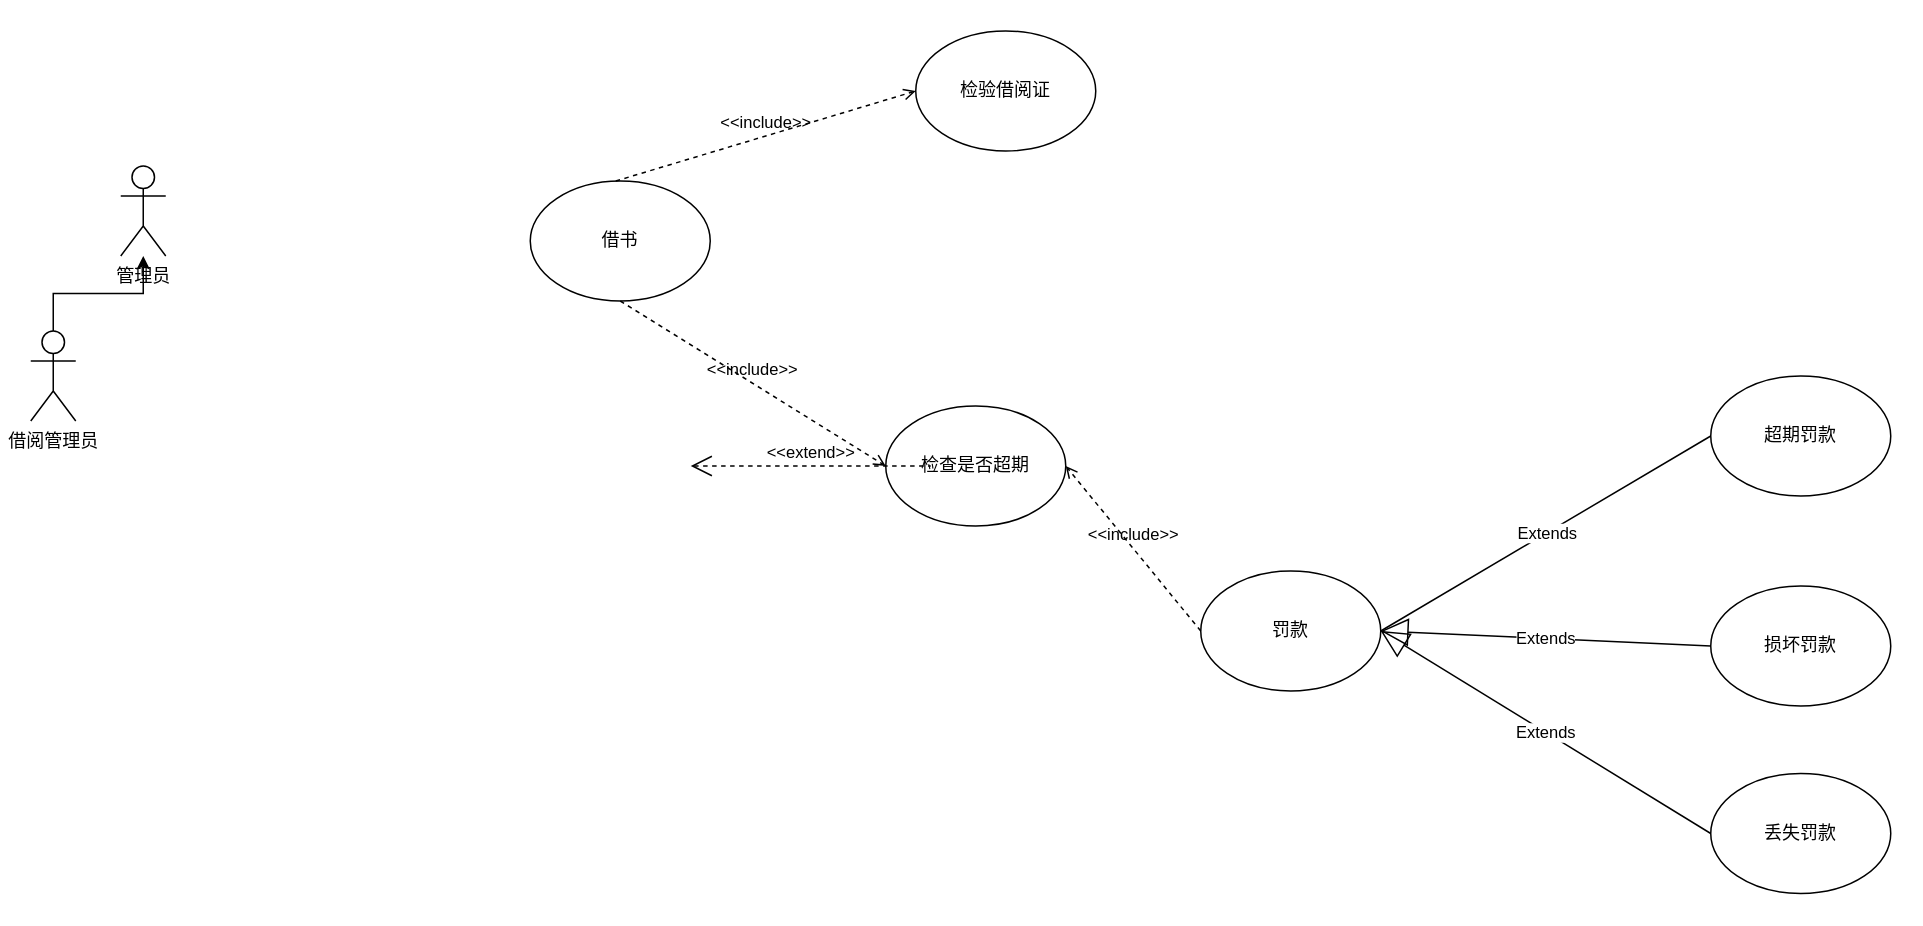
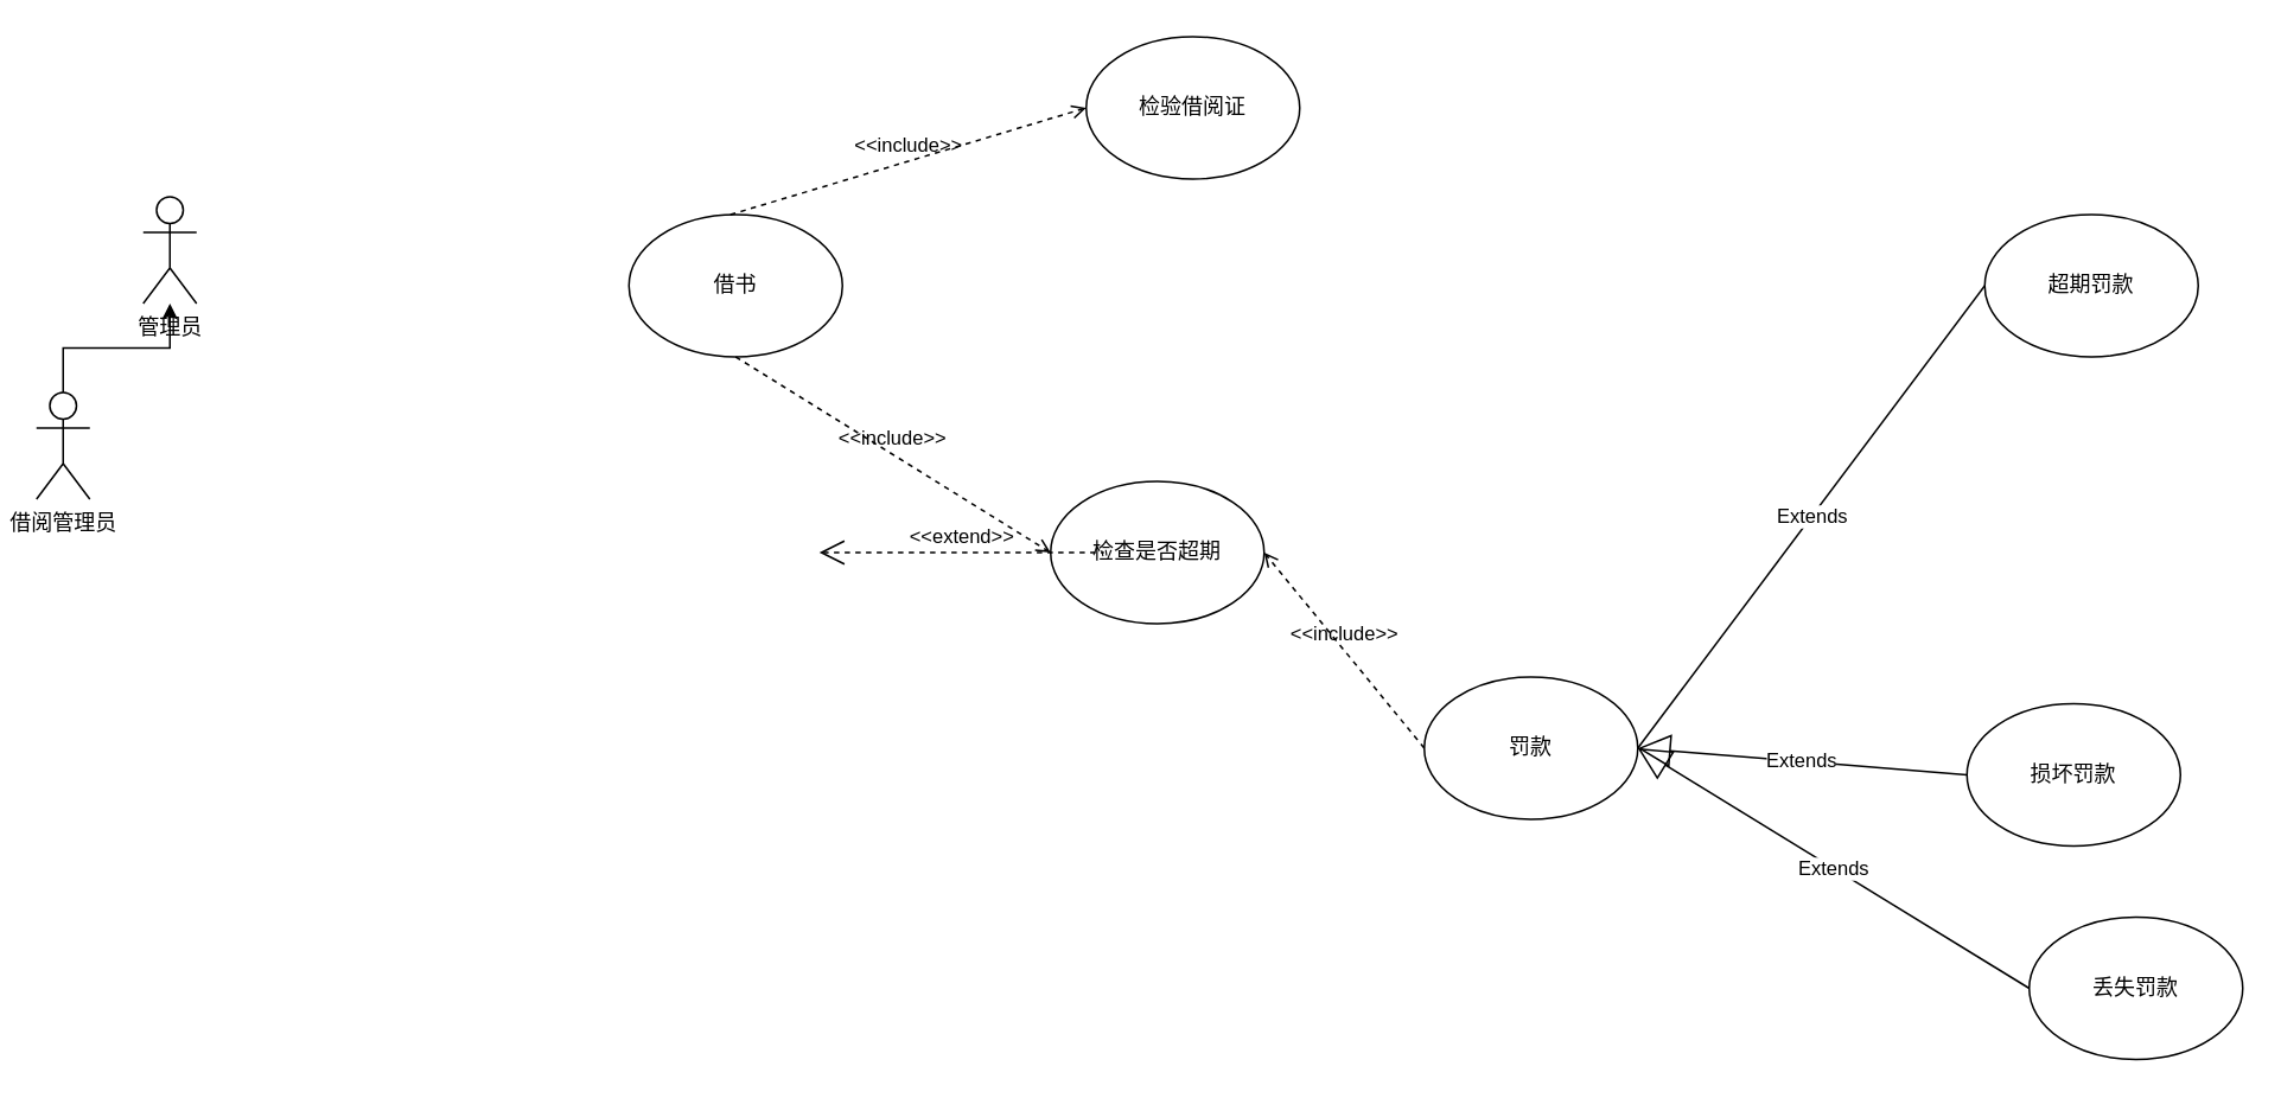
  <mxCell id="0" />
  <mxCell id="1" parent="0" />
  <mxCell id="2" value="管理员" style="shape=umlActor;verticalLabelPosition=bottom;verticalAlign=top;html=1;outlineConnect=0;" vertex="1" parent="1"><mxGeometry x="80" y="110" width="30" height="60" as="geometry" /></mxCell>
  <mxCell id="3" style="edgeStyle=orthogonalEdgeStyle;rounded=0;orthogonalLoop=1;jettySize=auto;html=1;exitX=0.5;exitY=0;exitDx=0;exitDy=0;exitPerimeter=0;" edge="1" parent="1" source="4" target="2"><mxGeometry relative="1" as="geometry" /></mxCell>
  <mxCell id="4" value="借阅管理员" style="shape=umlActor;verticalLabelPosition=bottom;verticalAlign=top;html=1;outlineConnect=0;" vertex="1" parent="1"><mxGeometry x="20" y="220" width="30" height="60" as="geometry" /></mxCell>
  <mxCell id="5" value="借书" style="ellipse;whiteSpace=wrap;html=1;" vertex="1" parent="1"><mxGeometry x="353" y="120" width="120" height="80" as="geometry" /></mxCell>
  <mxCell id="6" value="检查是否超期" style="ellipse;whiteSpace=wrap;html=1;" vertex="1" parent="1"><mxGeometry x="590" y="270" width="120" height="80" as="geometry" /></mxCell>
  <mxCell id="7" value="检验借阅证" style="ellipse;whiteSpace=wrap;html=1;" vertex="1" parent="1"><mxGeometry x="610" y="20" width="120" height="80" as="geometry" /></mxCell>
  <mxCell id="8" value="罚款" style="ellipse;whiteSpace=wrap;html=1;" vertex="1" parent="1"><mxGeometry x="800" y="380" width="120" height="80" as="geometry" /></mxCell>
- <mxCell id="9" value="超期罚款" style="ellipse;whiteSpace=wrap;html=1;" vertex="1" parent="1"><mxGeometry x="1140" y="250" width="120" height="80" as="geometry" /></mxCell>
- <mxCell id="10" value="损坏罚款" style="ellipse;whiteSpace=wrap;html=1;" vertex="1" parent="1"><mxGeometry x="1140" y="390" width="120" height="80" as="geometry" /></mxCell>
+ <mxCell id="9" value="超期罚款" style="ellipse;whiteSpace=wrap;html=1;" vertex="1" parent="1"><mxGeometry x="1115" y="120" width="120" height="80" as="geometry" /></mxCell>
+ <mxCell id="10" value="损坏罚款" style="ellipse;whiteSpace=wrap;html=1;" vertex="1" parent="1"><mxGeometry x="1105" y="395" width="120" height="80" as="geometry" /></mxCell>
  <mxCell id="11" value="丢失罚款" style="ellipse;whiteSpace=wrap;html=1;" vertex="1" parent="1"><mxGeometry x="1140" y="515" width="120" height="80" as="geometry" /></mxCell>
  <mxCell id="12" value="&amp;lt;&amp;lt;include&amp;gt;&amp;gt;" style="html=1;verticalAlign=bottom;labelBackgroundColor=none;endArrow=open;endFill=0;dashed=1;rounded=0;exitX=0.5;exitY=1;exitDx=0;exitDy=0;entryX=0;entryY=0.5;entryDx=0;entryDy=0;" edge="1" parent="1" source="5" target="6"><mxGeometry width="160" relative="1" as="geometry"><mxPoint x="510" y="209.41" as="sourcePoint" /><mxPoint x="670" y="209.41" as="targetPoint" /><mxPoint as="offset" /></mxGeometry></mxCell>
  <mxCell id="13" value="Extends" style="endArrow=none;endSize=16;endFill=0;html=1;rounded=0;entryX=1;entryY=0.5;entryDx=0;entryDy=0;exitX=0;exitY=0.5;exitDx=0;exitDy=0;" edge="1" parent="1" source="9" target="8"><mxGeometry x="-0.005" width="160" relative="1" as="geometry"><mxPoint x="767" y="205" as="sourcePoint" /><mxPoint x="937" y="215" as="targetPoint" /><mxPoint as="offset" /></mxGeometry></mxCell>
  <mxCell id="14" value="&amp;lt;&amp;lt;include&amp;gt;&amp;gt;" style="html=1;verticalAlign=bottom;labelBackgroundColor=none;endArrow=open;endFill=0;dashed=1;rounded=0;exitX=0.5;exitY=1;exitDx=0;exitDy=0;entryX=0;entryY=0.5;entryDx=0;entryDy=0;" edge="1" parent="1" target="7"><mxGeometry width="160" relative="1" as="geometry"><mxPoint x="410" y="120" as="sourcePoint" /><mxPoint x="547" y="210" as="targetPoint" /><mxPoint as="offset" /></mxGeometry></mxCell>
  <mxCell id="15" value="&amp;lt;&amp;lt;include&amp;gt;&amp;gt;" style="html=1;verticalAlign=bottom;labelBackgroundColor=none;endArrow=open;endFill=0;dashed=1;rounded=0;exitX=0;exitY=0.5;exitDx=0;exitDy=0;entryX=1;entryY=0.5;entryDx=0;entryDy=0;" edge="1" parent="1" source="8" target="6"><mxGeometry width="160" relative="1" as="geometry"><mxPoint x="690" y="195" as="sourcePoint" /><mxPoint x="867" y="305" as="targetPoint" /><mxPoint as="offset" /></mxGeometry></mxCell>
  <mxCell id="16" value="Extends" style="endArrow=block;endSize=16;endFill=0;html=1;rounded=0;exitX=0;exitY=0.5;exitDx=0;exitDy=0;" edge="1" parent="1" source="10"><mxGeometry width="160" relative="1" as="geometry"><mxPoint x="1100" y="230" as="sourcePoint" /><mxPoint x="920" y="420" as="targetPoint" /></mxGeometry></mxCell>
  <mxCell id="17" value="Extends" style="endArrow=block;endSize=16;endFill=0;html=1;rounded=0;exitX=0;exitY=0.5;exitDx=0;exitDy=0;" edge="1" parent="1" source="11"><mxGeometry width="160" relative="1" as="geometry"><mxPoint x="1131" y="340" as="sourcePoint" /><mxPoint x="920" y="420" as="targetPoint" /></mxGeometry></mxCell>
  <mxCell id="18" value="&amp;lt;&amp;lt;extend&amp;gt;&amp;gt;" style="edgeStyle=none;html=1;startArrow=open;endArrow=none;startSize=12;verticalAlign=bottom;dashed=1;labelBackgroundColor=none;rounded=0;" edge="1" parent="1"><mxGeometry width="160" relative="1" as="geometry"><mxPoint x="460" y="310" as="sourcePoint" /><mxPoint x="620" y="310" as="targetPoint" /></mxGeometry></mxCell>
